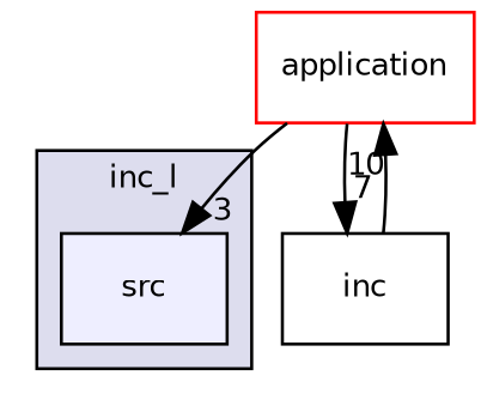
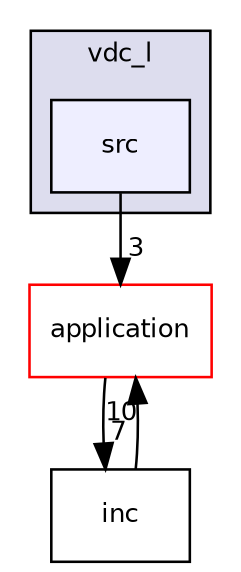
  digraph {
    compound=true
    node [fontname=Helvetica fontsize=10 shape=box style=filled]
    edge [labeldistance=1.5 labelfontname=Helvetica labelfontsize=10]
    n1 [fillcolor="#eeeeff" label=src pencolor=black]
    n2 [color=red fillcolor=white label=application]
    n3 [label=inc style=""]
    subgraph cluster_1 {
      bgcolor="#ddddee"
      fontname=Helvetica
      fontsize=10
-     label=inc_l
+     label=vdc_l
      pencolor=black
      n1
    }
-   n2 -> n1 [headlabel=3]
+   n1 -> n2 [headlabel=3]
    n2 -> n3 [headlabel=7]
    n3 -> n2 [headlabel=10]
  }
